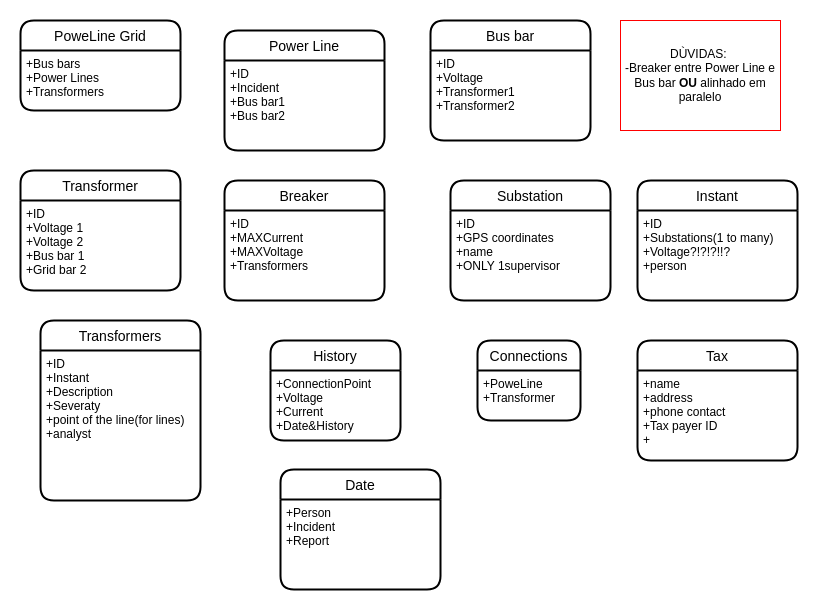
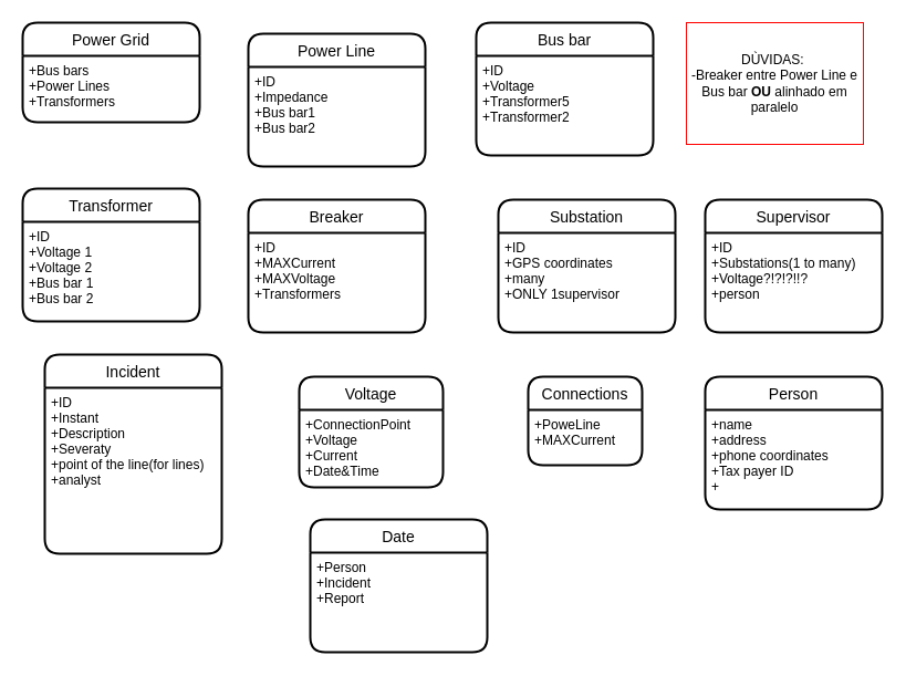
  <mxCell id="0" />
  <mxCell id="1" parent="0" />
- <mxCell id="2" value="PoweLine Grid" style="swimlane;childLayout=stackLayout;horizontal=1;startSize=30;horizontalStack=0;rounded=1;fontSize=14;fontStyle=0;strokeWidth=2;resizeParent=0;resizeLast=1;shadow=0;dashed=0;align=center;" vertex="1" parent="1"><mxGeometry x="20" y="20" width="160" height="90" as="geometry" /></mxCell>
+ <mxCell id="2" value="Power Grid" style="swimlane;childLayout=stackLayout;horizontal=1;startSize=30;horizontalStack=0;rounded=1;fontSize=14;fontStyle=0;strokeWidth=2;resizeParent=0;resizeLast=1;shadow=0;dashed=0;align=center;" vertex="1" parent="1"><mxGeometry x="20" y="20" width="160" height="90" as="geometry" /></mxCell>
  <mxCell id="3" value="+Bus bars&#10;+Power Lines&#10;+Transformers" style="align=left;strokeColor=none;fillColor=none;spacingLeft=4;fontSize=12;verticalAlign=top;resizable=0;rotatable=0;part=1;" vertex="1" parent="2"><mxGeometry y="30" width="160" height="60" as="geometry" /></mxCell>
  <mxCell id="4" value="Transformer" style="swimlane;childLayout=stackLayout;horizontal=1;startSize=30;horizontalStack=0;rounded=1;fontSize=14;fontStyle=0;strokeWidth=2;resizeParent=0;resizeLast=1;shadow=0;dashed=0;align=center;" vertex="1" parent="1"><mxGeometry x="20" y="170" width="160" height="120" as="geometry" /></mxCell>
- <mxCell id="5" value="+ID&#10;+Voltage 1&#10;+Voltage 2&#10;+Bus bar 1&#10;+Grid bar 2" style="align=left;strokeColor=none;fillColor=none;spacingLeft=4;fontSize=12;verticalAlign=top;resizable=0;rotatable=0;part=1;" vertex="1" parent="4"><mxGeometry y="30" width="160" height="90" as="geometry" /></mxCell>
+ <mxCell id="5" value="+ID&#10;+Voltage 1&#10;+Voltage 2&#10;+Bus bar 1&#10;+Bus bar 2" style="align=left;strokeColor=none;fillColor=none;spacingLeft=4;fontSize=12;verticalAlign=top;resizable=0;rotatable=0;part=1;" vertex="1" parent="4"><mxGeometry y="30" width="160" height="90" as="geometry" /></mxCell>
  <mxCell id="6" value="Power Line" style="swimlane;childLayout=stackLayout;horizontal=1;startSize=30;horizontalStack=0;rounded=1;fontSize=14;fontStyle=0;strokeWidth=2;resizeParent=0;resizeLast=1;shadow=0;dashed=0;align=center;" vertex="1" parent="1"><mxGeometry x="224" y="30" width="160" height="120" as="geometry" /></mxCell>
- <mxCell id="7" value="+ID&#10;+Incident&#10;+Bus bar1&#10;+Bus bar2" style="align=left;strokeColor=none;fillColor=none;spacingLeft=4;fontSize=12;verticalAlign=top;resizable=0;rotatable=0;part=1;" vertex="1" parent="6"><mxGeometry y="30" width="160" height="90" as="geometry" /></mxCell>
+ <mxCell id="7" value="+ID&#10;+Impedance&#10;+Bus bar1&#10;+Bus bar2" style="align=left;strokeColor=none;fillColor=none;spacingLeft=4;fontSize=12;verticalAlign=top;resizable=0;rotatable=0;part=1;" vertex="1" parent="6"><mxGeometry y="30" width="160" height="90" as="geometry" /></mxCell>
  <mxCell id="8" value="DÙVIDAS:&amp;nbsp;&lt;br&gt;-Breaker entre Power Line e Bus bar &lt;b&gt;OU &lt;/b&gt;alinhado em paralelo" style="text;html=1;fillColor=none;align=center;verticalAlign=middle;whiteSpace=wrap;rounded=0;strokeColor=#FF0000;" vertex="1" parent="1"><mxGeometry x="620" y="20" width="160" height="110" as="geometry" /></mxCell>
  <mxCell id="9" value="Bus bar" style="swimlane;childLayout=stackLayout;horizontal=1;startSize=30;horizontalStack=0;rounded=1;fontSize=14;fontStyle=0;strokeWidth=2;resizeParent=0;resizeLast=1;shadow=0;dashed=0;align=center;" vertex="1" parent="1"><mxGeometry x="430" y="20" width="160" height="120" as="geometry" /></mxCell>
- <mxCell id="10" value="+ID&#10;+Voltage&#10;+Transformer1&#10;+Transformer2" style="align=left;strokeColor=none;fillColor=none;spacingLeft=4;fontSize=12;verticalAlign=top;resizable=0;rotatable=0;part=1;" vertex="1" parent="9"><mxGeometry y="30" width="160" height="90" as="geometry" /></mxCell>
+ <mxCell id="10" value="+ID&#10;+Voltage&#10;+Transformer5&#10;+Transformer2" style="align=left;strokeColor=none;fillColor=none;spacingLeft=4;fontSize=12;verticalAlign=top;resizable=0;rotatable=0;part=1;" vertex="1" parent="9"><mxGeometry y="30" width="160" height="90" as="geometry" /></mxCell>
  <mxCell id="11" value="Breaker" style="swimlane;childLayout=stackLayout;horizontal=1;startSize=30;horizontalStack=0;rounded=1;fontSize=14;fontStyle=0;strokeWidth=2;resizeParent=0;resizeLast=1;shadow=0;dashed=0;align=center;" vertex="1" parent="1"><mxGeometry x="224" y="180" width="160" height="120" as="geometry" /></mxCell>
  <mxCell id="12" value="+ID&#10;+MAXCurrent&#10;+MAXVoltage&#10;+Transformers" style="align=left;strokeColor=none;fillColor=none;spacingLeft=4;fontSize=12;verticalAlign=top;resizable=0;rotatable=0;part=1;" vertex="1" parent="11"><mxGeometry y="30" width="160" height="90" as="geometry" /></mxCell>
  <mxCell id="13" value="Substation" style="swimlane;childLayout=stackLayout;horizontal=1;startSize=30;horizontalStack=0;rounded=1;fontSize=14;fontStyle=0;strokeWidth=2;resizeParent=0;resizeLast=1;shadow=0;dashed=0;align=center;" vertex="1" parent="1"><mxGeometry x="450" y="180" width="160" height="120" as="geometry" /></mxCell>
- <mxCell id="14" value="+ID&#10;+GPS coordinates&#10;+name&#10;+ONLY 1supervisor" style="align=left;strokeColor=none;fillColor=none;spacingLeft=4;fontSize=12;verticalAlign=top;resizable=0;rotatable=0;part=1;" vertex="1" parent="13"><mxGeometry y="30" width="160" height="90" as="geometry" /></mxCell>
- <mxCell id="15" value="Instant" style="swimlane;childLayout=stackLayout;horizontal=1;startSize=30;horizontalStack=0;rounded=1;fontSize=14;fontStyle=0;strokeWidth=2;resizeParent=0;resizeLast=1;shadow=0;dashed=0;align=center;" vertex="1" parent="1"><mxGeometry x="637" y="180" width="160" height="120" as="geometry" /></mxCell>
+ <mxCell id="14" value="+ID&#10;+GPS coordinates&#10;+many&#10;+ONLY 1supervisor" style="align=left;strokeColor=none;fillColor=none;spacingLeft=4;fontSize=12;verticalAlign=top;resizable=0;rotatable=0;part=1;" vertex="1" parent="13"><mxGeometry y="30" width="160" height="90" as="geometry" /></mxCell>
+ <mxCell id="15" value="Supervisor" style="swimlane;childLayout=stackLayout;horizontal=1;startSize=30;horizontalStack=0;rounded=1;fontSize=14;fontStyle=0;strokeWidth=2;resizeParent=0;resizeLast=1;shadow=0;dashed=0;align=center;" vertex="1" parent="1"><mxGeometry x="637" y="180" width="160" height="120" as="geometry" /></mxCell>
  <mxCell id="16" value="+ID&#10;+Substations(1 to many)&#10;+Voltage?!?!?!!?&#10;+person" style="align=left;strokeColor=none;fillColor=none;spacingLeft=4;fontSize=12;verticalAlign=top;resizable=0;rotatable=0;part=1;" vertex="1" parent="15"><mxGeometry y="30" width="160" height="90" as="geometry" /></mxCell>
- <mxCell id="17" value="Transformers" style="swimlane;childLayout=stackLayout;horizontal=1;startSize=30;horizontalStack=0;rounded=1;fontSize=14;fontStyle=0;strokeWidth=2;resizeParent=0;resizeLast=1;shadow=0;dashed=0;align=center;fillColor=#FFFFFF;" vertex="1" parent="1"><mxGeometry x="40" y="320" width="160" height="180" as="geometry" /></mxCell>
+ <mxCell id="17" value="Incident" style="swimlane;childLayout=stackLayout;horizontal=1;startSize=30;horizontalStack=0;rounded=1;fontSize=14;fontStyle=0;strokeWidth=2;resizeParent=0;resizeLast=1;shadow=0;dashed=0;align=center;fillColor=#FFFFFF;" vertex="1" parent="1"><mxGeometry x="40" y="320" width="160" height="180" as="geometry" /></mxCell>
  <mxCell id="18" value="+ID&#10;+Instant&#10;+Description&#10;+Severaty&#10;+point of the line(for lines)&#10;+analyst" style="align=left;strokeColor=none;fillColor=none;spacingLeft=4;fontSize=12;verticalAlign=top;resizable=0;rotatable=0;part=1;" vertex="1" parent="17"><mxGeometry y="30" width="160" height="150" as="geometry" /></mxCell>
- <mxCell id="19" value="History" style="swimlane;childLayout=stackLayout;horizontal=1;startSize=30;horizontalStack=0;rounded=1;fontSize=14;fontStyle=0;strokeWidth=2;resizeParent=0;resizeLast=1;shadow=0;dashed=0;align=center;fillColor=#FFFFFF;" vertex="1" parent="1"><mxGeometry x="270" y="340" width="130" height="100" as="geometry" /></mxCell>
- <mxCell id="20" value="+ConnectionPoint&#10;+Voltage&#10;+Current&#10;+Date&amp;History&#10;&#10;" style="align=left;strokeColor=none;fillColor=none;spacingLeft=4;fontSize=12;verticalAlign=top;resizable=0;rotatable=0;part=1;" vertex="1" parent="19"><mxGeometry y="30" width="130" height="70" as="geometry" /></mxCell>
+ <mxCell id="19" value="Voltage" style="swimlane;childLayout=stackLayout;horizontal=1;startSize=30;horizontalStack=0;rounded=1;fontSize=14;fontStyle=0;strokeWidth=2;resizeParent=0;resizeLast=1;shadow=0;dashed=0;align=center;fillColor=#FFFFFF;" vertex="1" parent="1"><mxGeometry x="270" y="340" width="130" height="100" as="geometry" /></mxCell>
+ <mxCell id="20" value="+ConnectionPoint&#10;+Voltage&#10;+Current&#10;+Date&amp;Time&#10;&#10;" style="align=left;strokeColor=none;fillColor=none;spacingLeft=4;fontSize=12;verticalAlign=top;resizable=0;rotatable=0;part=1;" vertex="1" parent="19"><mxGeometry y="30" width="130" height="70" as="geometry" /></mxCell>
  <mxCell id="21" value="Connections" style="swimlane;childLayout=stackLayout;horizontal=1;startSize=30;horizontalStack=0;rounded=1;fontSize=14;fontStyle=0;strokeWidth=2;resizeParent=0;resizeLast=1;shadow=0;dashed=0;align=center;fillColor=#FFFFFF;" vertex="1" parent="1"><mxGeometry x="477" y="340" width="103" height="80" as="geometry" /></mxCell>
- <mxCell id="22" value="+PoweLine&#10;+Transformer" style="align=left;strokeColor=none;fillColor=none;spacingLeft=4;fontSize=12;verticalAlign=top;resizable=0;rotatable=0;part=1;" vertex="1" parent="21"><mxGeometry y="30" width="103" height="50" as="geometry" /></mxCell>
- <mxCell id="23" value="Tax" style="swimlane;childLayout=stackLayout;horizontal=1;startSize=30;horizontalStack=0;rounded=1;fontSize=14;fontStyle=0;strokeWidth=2;resizeParent=0;resizeLast=1;shadow=0;dashed=0;align=center;fillColor=#FFFFFF;" vertex="1" parent="1"><mxGeometry x="637" y="340" width="160" height="120" as="geometry" /></mxCell>
- <mxCell id="24" value="+name&#10;+address&#10;+phone contact&#10;+Tax payer ID&#10;+" style="align=left;strokeColor=none;fillColor=none;spacingLeft=4;fontSize=12;verticalAlign=top;resizable=0;rotatable=0;part=1;" vertex="1" parent="23"><mxGeometry y="30" width="160" height="90" as="geometry" /></mxCell>
+ <mxCell id="22" value="+PoweLine&#10;+MAXCurrent" style="align=left;strokeColor=none;fillColor=none;spacingLeft=4;fontSize=12;verticalAlign=top;resizable=0;rotatable=0;part=1;" vertex="1" parent="21"><mxGeometry y="30" width="103" height="50" as="geometry" /></mxCell>
+ <mxCell id="23" value="Person" style="swimlane;childLayout=stackLayout;horizontal=1;startSize=30;horizontalStack=0;rounded=1;fontSize=14;fontStyle=0;strokeWidth=2;resizeParent=0;resizeLast=1;shadow=0;dashed=0;align=center;fillColor=#FFFFFF;" vertex="1" parent="1"><mxGeometry x="637" y="340" width="160" height="120" as="geometry" /></mxCell>
+ <mxCell id="24" value="+name&#10;+address&#10;+phone coordinates&#10;+Tax payer ID&#10;+" style="align=left;strokeColor=none;fillColor=none;spacingLeft=4;fontSize=12;verticalAlign=top;resizable=0;rotatable=0;part=1;" vertex="1" parent="23"><mxGeometry y="30" width="160" height="90" as="geometry" /></mxCell>
  <mxCell id="25" value="Date" style="swimlane;childLayout=stackLayout;horizontal=1;startSize=30;horizontalStack=0;rounded=1;fontSize=14;fontStyle=0;strokeWidth=2;resizeParent=0;resizeLast=1;shadow=0;dashed=0;align=center;fillColor=#FFFFFF;" vertex="1" parent="1"><mxGeometry x="280" y="469" width="160" height="120" as="geometry" /></mxCell>
  <mxCell id="26" value="+Person&#10;+Incident&#10;+Report" style="align=left;strokeColor=none;fillColor=none;spacingLeft=4;fontSize=12;verticalAlign=top;resizable=0;rotatable=0;part=1;" vertex="1" parent="25"><mxGeometry y="30" width="160" height="90" as="geometry" /></mxCell>
